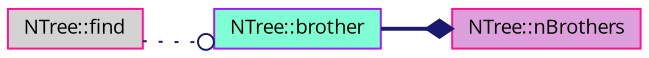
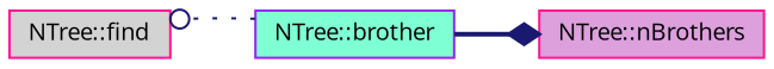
  digraph {
    fontname="Open Sans"
    rankdir=LR
    node [color=deeppink fontname="Open Sans" fontsize=10 shape=record style=filled]
    edge [color=midnightblue fontname="Open Sans" fontsize=10 labelfontname=Helvetica labelfontsize=10]
    n1 [fillcolor=lightgrey fontcolor=black height=0.2 label="NTree::find" width=0.4]
    n2 [color=purple fillcolor=aquamarine height=0.2 label="NTree::brother" width=0.4]
    n3 [fillcolor=plum height=0.2 label="NTree::nBrothers" width=0.4]
-   n1 -> n2 [arrowhead=odot style=dotted]
+   n2 -> n1 [arrowhead=odot style=dotted]
    n2 -> n3 [arrowhead=diamond style=bold]
  }
